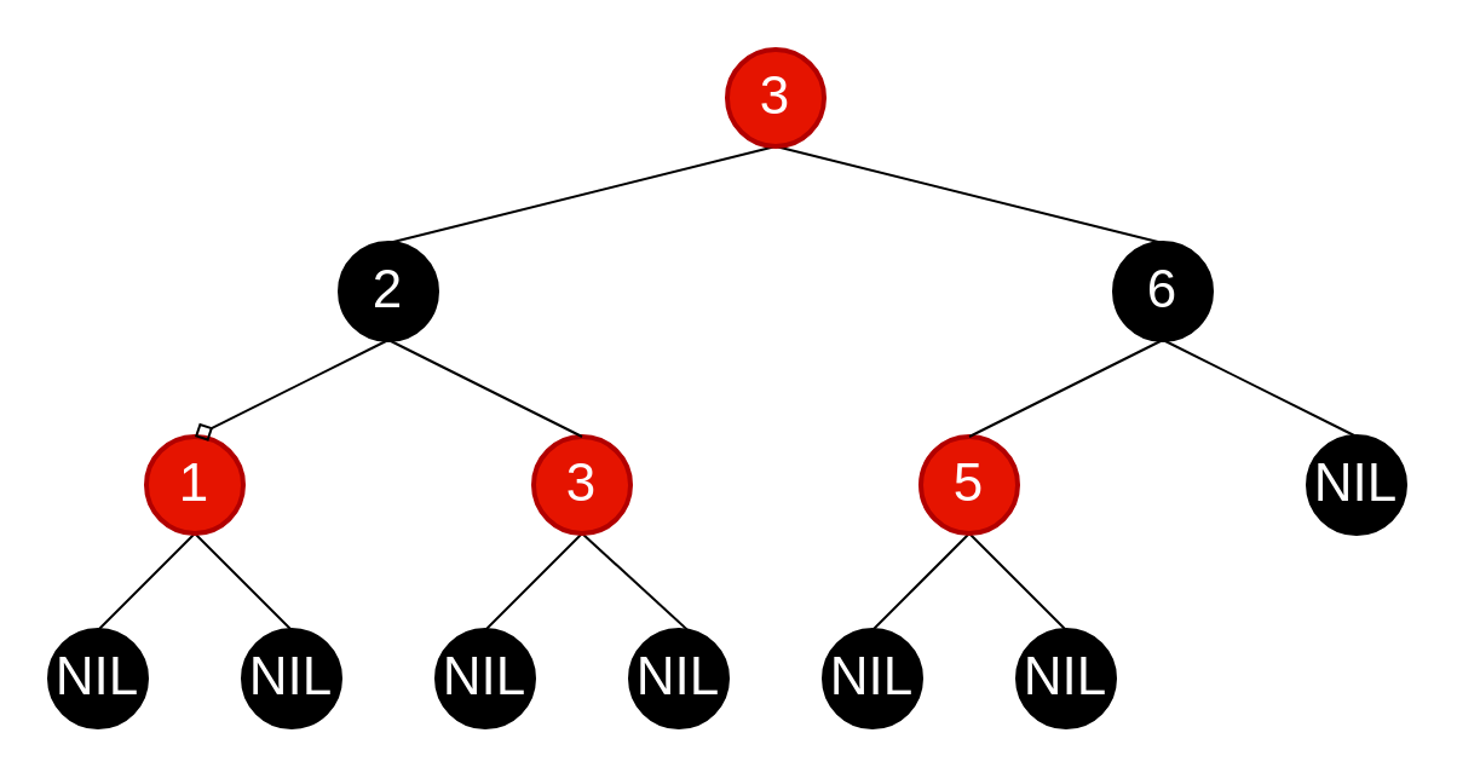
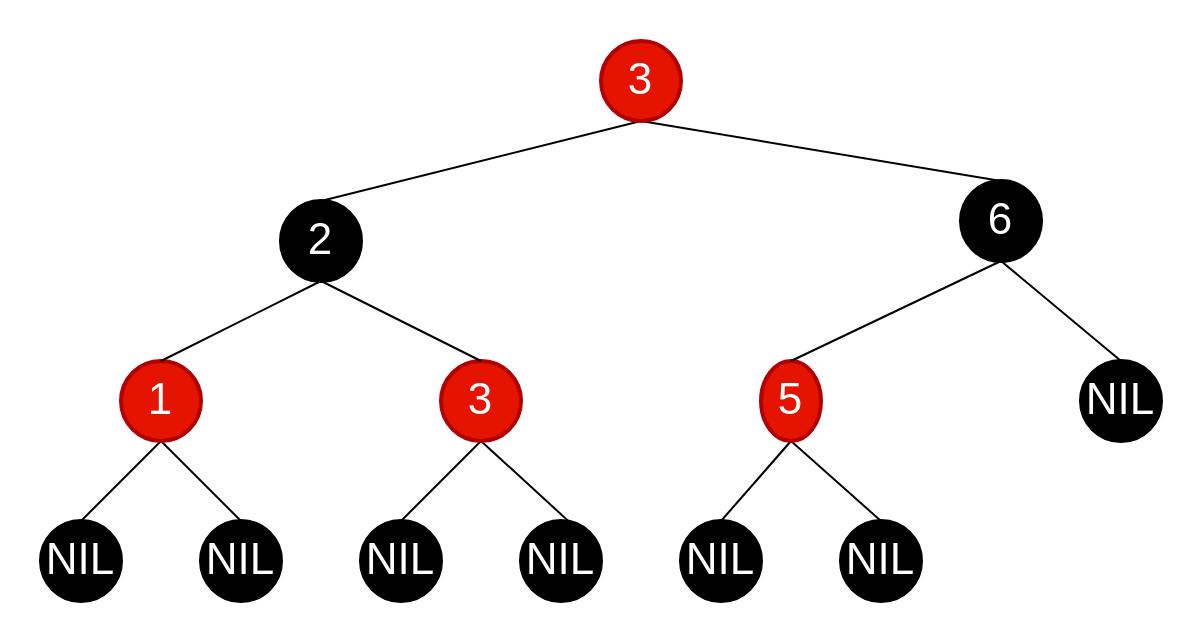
  <mxCell id="0" />
  <mxCell id="1" parent="0" />
  <mxCell id="2" style="edgeStyle=none;rounded=0;orthogonalLoop=1;jettySize=auto;html=1;exitX=0.5;exitY=1;exitDx=0;exitDy=0;entryX=0.5;entryY=0;entryDx=0;entryDy=0;endArrow=none;endFill=0;fontSize=22;" edge="1" parent="1" source="4" target="10"><mxGeometry relative="1" as="geometry" /></mxCell>
  <mxCell id="3" style="edgeStyle=none;rounded=0;orthogonalLoop=1;jettySize=auto;html=1;exitX=0.5;exitY=1;exitDx=0;exitDy=0;entryX=0.604;entryY=0.011;entryDx=0;entryDy=0;entryPerimeter=0;endArrow=none;endFill=0;fontSize=22;" edge="1" parent="1" source="4" target="11"><mxGeometry relative="1" as="geometry" /></mxCell>
  <mxCell id="4" value="3" style="ellipse;whiteSpace=wrap;html=1;aspect=fixed;strokeWidth=2;fontSize=22;fillColor=#e51400;strokeColor=#B20000;fontColor=#ffffff;" vertex="1" parent="1"><mxGeometry x="220" y="180" width="40" height="40" as="geometry" /></mxCell>
  <mxCell id="5" style="edgeStyle=none;rounded=0;orthogonalLoop=1;jettySize=auto;html=1;exitX=0.5;exitY=1;exitDx=0;exitDy=0;entryX=0.5;entryY=0;entryDx=0;entryDy=0;endArrow=none;endFill=0;fontSize=22;" edge="1" parent="1" source="7" target="8"><mxGeometry relative="1" as="geometry" /></mxCell>
  <mxCell id="6" style="edgeStyle=none;rounded=0;orthogonalLoop=1;jettySize=auto;html=1;exitX=0.5;exitY=1;exitDx=0;exitDy=0;entryX=0.5;entryY=0;entryDx=0;entryDy=0;endArrow=none;endFill=0;fontSize=22;" edge="1" parent="1" source="7" target="9"><mxGeometry relative="1" as="geometry" /></mxCell>
  <mxCell id="7" value="1" style="ellipse;whiteSpace=wrap;html=1;aspect=fixed;strokeWidth=2;fontSize=22;fillColor=#e51400;strokeColor=#B20000;fontColor=#ffffff;" vertex="1" parent="1"><mxGeometry x="60" y="180" width="40" height="40" as="geometry" /></mxCell>
  <mxCell id="8" value="NIL" style="ellipse;whiteSpace=wrap;html=1;aspect=fixed;strokeWidth=2;fontSize=22;fontColor=#FFFFFF;fillColor=#000000;" vertex="1" parent="1"><mxGeometry x="20" y="260" width="40" height="40" as="geometry" /></mxCell>
  <mxCell id="9" value="NIL" style="ellipse;whiteSpace=wrap;html=1;aspect=fixed;strokeWidth=2;fontSize=22;fontColor=#FFFFFF;fillColor=#000000;" vertex="1" parent="1"><mxGeometry x="100" y="260" width="40" height="40" as="geometry" /></mxCell>
  <mxCell id="10" value="NIL" style="ellipse;whiteSpace=wrap;html=1;aspect=fixed;strokeWidth=2;fontSize=22;fontColor=#FFFFFF;fillColor=#000000;" vertex="1" parent="1"><mxGeometry x="180" y="260" width="40" height="40" as="geometry" /></mxCell>
  <mxCell id="11" value="NIL" style="ellipse;whiteSpace=wrap;html=1;aspect=fixed;strokeWidth=2;fontSize=22;fontColor=#FFFFFF;fillColor=#000000;" vertex="1" parent="1"><mxGeometry x="260" y="260" width="40" height="40" as="geometry" /></mxCell>
  <mxCell id="12" value="NIL" style="ellipse;whiteSpace=wrap;html=1;aspect=fixed;strokeWidth=2;fontSize=22;fontColor=#FFFFFF;fillColor=#000000;" vertex="1" parent="1"><mxGeometry x="340" y="260" width="40" height="40" as="geometry" /></mxCell>
  <mxCell id="13" value="NIL" style="ellipse;whiteSpace=wrap;html=1;aspect=fixed;strokeWidth=2;fontSize=22;fontColor=#FFFFFF;fillColor=#000000;" vertex="1" parent="1"><mxGeometry x="420" y="260" width="40" height="40" as="geometry" /></mxCell>
  <mxCell id="14" style="edgeStyle=none;rounded=0;orthogonalLoop=1;jettySize=auto;html=1;exitX=0.5;exitY=1;exitDx=0;exitDy=0;entryX=0.5;entryY=0;entryDx=0;entryDy=0;endArrow=none;endFill=0;fontSize=22;" edge="1" parent="1" source="16" target="13"><mxGeometry relative="1" as="geometry" /></mxCell>
  <mxCell id="15" style="edgeStyle=none;rounded=0;orthogonalLoop=1;jettySize=auto;html=1;exitX=0.5;exitY=1;exitDx=0;exitDy=0;entryX=0.5;entryY=0;entryDx=0;entryDy=0;endArrow=none;endFill=0;fontSize=22;" edge="1" parent="1" source="16" target="12"><mxGeometry relative="1" as="geometry" /></mxCell>
- <mxCell id="16" value="5" style="ellipse;whiteSpace=wrap;html=1;aspect=fixed;strokeWidth=2;fontSize=22;fillColor=#e51400;strokeColor=#B20000;fontColor=#ffffff;" vertex="1" parent="1"><mxGeometry x="380" y="180" width="40" height="40" as="geometry" /></mxCell>
+ <mxCell id="16" value="5" style="ellipse;whiteSpace=wrap;html=1;aspect=fixed;strokeWidth=2;fontSize=22;fillColor=#e51400;strokeColor=#B20000;fontColor=#ffffff;" vertex="1" parent="1"><mxGeometry x="380" y="180" width="30" height="40" as="geometry" /></mxCell>
  <mxCell id="17" style="edgeStyle=none;rounded=0;orthogonalLoop=1;jettySize=auto;html=1;exitX=0.5;exitY=1;exitDx=0;exitDy=0;entryX=0.5;entryY=0;entryDx=0;entryDy=0;endArrow=none;endFill=0;fontSize=22;" edge="1" parent="1" source="19" target="4"><mxGeometry relative="1" as="geometry" /></mxCell>
- <mxCell id="18" style="edgeStyle=none;rounded=0;orthogonalLoop=1;jettySize=auto;html=1;exitX=0.5;exitY=1;exitDx=0;exitDy=0;entryX=0.5;entryY=0;entryDx=0;entryDy=0;endArrow=diamond;endFill=0;fontSize=22;" edge="1" parent="1" source="19" target="7"><mxGeometry relative="1" as="geometry" /></mxCell>
+ <mxCell id="18" style="edgeStyle=none;rounded=0;orthogonalLoop=1;jettySize=auto;html=1;exitX=0.5;exitY=1;exitDx=0;exitDy=0;entryX=0.5;entryY=0;entryDx=0;entryDy=0;endArrow=none;endFill=0;fontSize=22;" edge="1" parent="1" source="19" target="7"><mxGeometry relative="1" as="geometry" /></mxCell>
  <mxCell id="19" value="2" style="ellipse;whiteSpace=wrap;html=1;aspect=fixed;strokeWidth=2;fontSize=22;fillColor=#000000;fontColor=#FFFFFF;" vertex="1" parent="1"><mxGeometry x="140" y="100" width="40" height="40" as="geometry" /></mxCell>
  <mxCell id="20" style="edgeStyle=none;rounded=0;orthogonalLoop=1;jettySize=auto;html=1;exitX=0.5;exitY=1;exitDx=0;exitDy=0;entryX=0.5;entryY=0;entryDx=0;entryDy=0;endArrow=none;endFill=0;fontSize=22;" edge="1" parent="1" source="22" target="16"><mxGeometry relative="1" as="geometry" /></mxCell>
  <mxCell id="21" style="edgeStyle=none;rounded=0;orthogonalLoop=1;jettySize=auto;html=1;exitX=0.5;exitY=1;exitDx=0;exitDy=0;entryX=0.5;entryY=0;entryDx=0;entryDy=0;endArrow=none;endFill=0;fontSize=22;" edge="1" parent="1" source="22" target="26"><mxGeometry relative="1" as="geometry" /></mxCell>
- <mxCell id="22" value="6" style="ellipse;whiteSpace=wrap;html=1;aspect=fixed;strokeWidth=2;fontSize=22;fontColor=#FFFFFF;fillColor=#000000;" vertex="1" parent="1"><mxGeometry x="460" y="100" width="40" height="40" as="geometry" /></mxCell>
+ <mxCell id="22" value="6" style="ellipse;whiteSpace=wrap;html=1;aspect=fixed;strokeWidth=2;fontSize=22;fontColor=#FFFFFF;fillColor=#000000;" vertex="1" parent="1"><mxGeometry x="480" y="90" width="40" height="40" as="geometry" /></mxCell>
  <mxCell id="23" style="rounded=0;orthogonalLoop=1;jettySize=auto;html=1;exitX=0.5;exitY=1;exitDx=0;exitDy=0;entryX=0.5;entryY=0;entryDx=0;entryDy=0;fontSize=22;endArrow=none;endFill=0;" edge="1" parent="1" source="25" target="19"><mxGeometry relative="1" as="geometry" /></mxCell>
  <mxCell id="24" style="edgeStyle=none;rounded=0;orthogonalLoop=1;jettySize=auto;html=1;exitX=0.5;exitY=1;exitDx=0;exitDy=0;entryX=0.5;entryY=0;entryDx=0;entryDy=0;endArrow=none;endFill=0;fontSize=22;" edge="1" parent="1" source="25" target="22"><mxGeometry relative="1" as="geometry" /></mxCell>
  <mxCell id="25" value="3" style="ellipse;whiteSpace=wrap;html=1;aspect=fixed;strokeWidth=2;fontSize=22;fillColor=#e51400;strokeColor=#B20000;fontColor=#ffffff;" vertex="1" parent="1"><mxGeometry x="300" y="20" width="40" height="40" as="geometry" /></mxCell>
  <mxCell id="26" value="NIL" style="ellipse;whiteSpace=wrap;html=1;aspect=fixed;strokeWidth=2;fontSize=22;fontColor=#FFFFFF;fillColor=#000000;" vertex="1" parent="1"><mxGeometry x="540" y="180" width="40" height="40" as="geometry" /></mxCell>
